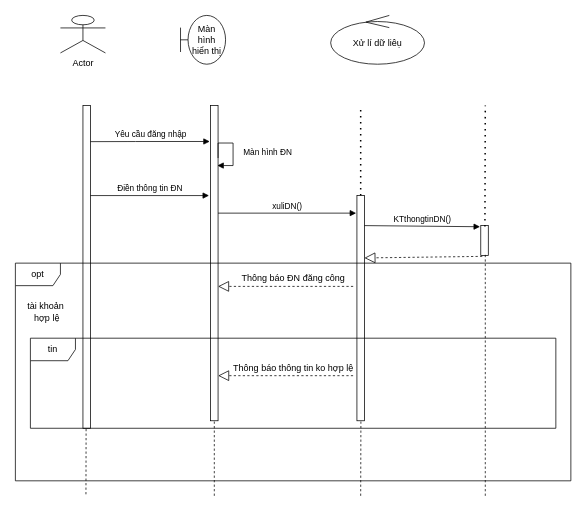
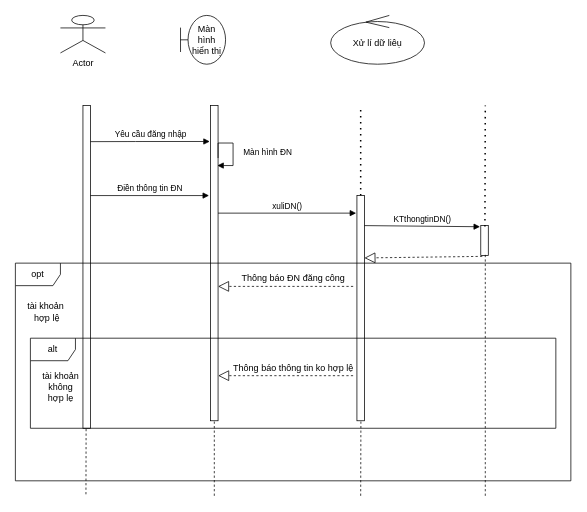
  <mxCell id="0" />
  <mxCell id="1" parent="0" />
  <mxCell id="2" value="Actor" style="shape=umlActor;verticalLabelPosition=bottom;verticalAlign=top;html=1;" vertex="1" parent="1"><mxGeometry x="80" y="20" width="60" height="50" as="geometry" /></mxCell>
  <mxCell id="3" value="Màn hình&lt;br&gt;hiển thị" style="shape=umlBoundary;whiteSpace=wrap;html=1;" vertex="1" parent="1"><mxGeometry x="240" y="20" width="60" height="65" as="geometry" /></mxCell>
  <mxCell id="4" value="Xử lí dữ liêụ" style="ellipse;shape=umlControl;whiteSpace=wrap;html=1;" vertex="1" parent="1"><mxGeometry x="440" y="20" width="125" height="65" as="geometry" /></mxCell>
  <mxCell id="5" value="" style="html=1;points=[];perimeter=orthogonalPerimeter;" vertex="1" parent="1"><mxGeometry x="110" y="140" width="10" height="430" as="geometry" /></mxCell>
  <mxCell id="6" value="Yêu cầu đăng nhập" style="html=1;verticalAlign=bottom;endArrow=block;exitX=1;exitY=0.112;exitDx=0;exitDy=0;exitPerimeter=0;entryX=-0.1;entryY=0.137;entryDx=0;entryDy=0;entryPerimeter=0;" edge="1" parent="1" source="5"><mxGeometry width="80" relative="1" as="geometry"><mxPoint x="320" y="250" as="sourcePoint" /><mxPoint x="279" y="187.95" as="targetPoint" /><Array as="points"><mxPoint x="180" y="188" /></Array></mxGeometry></mxCell>
  <mxCell id="7" value="" style="html=1;points=[];perimeter=orthogonalPerimeter;" vertex="1" parent="1"><mxGeometry x="280" y="140" width="10" height="420" as="geometry" /></mxCell>
  <mxCell id="8" value="Màn hình ĐN" style="edgeStyle=orthogonalEdgeStyle;html=1;align=left;spacingLeft=2;endArrow=block;rounded=0;" edge="1" parent="1"><mxGeometry x="0.175" y="10" relative="1" as="geometry"><mxPoint x="290" y="210" as="sourcePoint" /><Array as="points"><mxPoint x="290" y="190" /><mxPoint x="310" y="190" /><mxPoint x="310" y="220" /><mxPoint x="289" y="220" /></Array><mxPoint x="289" y="220" as="targetPoint" /><mxPoint as="offset" /></mxGeometry></mxCell>
  <mxCell id="9" value="Điền thông tin ĐN" style="html=1;verticalAlign=bottom;endArrow=block;" edge="1" parent="1"><mxGeometry width="80" relative="1" as="geometry"><mxPoint x="120" y="260" as="sourcePoint" /><mxPoint x="278" y="260" as="targetPoint" /></mxGeometry></mxCell>
  <mxCell id="10" value="" style="endArrow=none;dashed=1;html=1;dashPattern=1 3;strokeWidth=2;" edge="1" parent="1"><mxGeometry width="50" height="50" relative="1" as="geometry"><mxPoint x="480" y="260" as="sourcePoint" /><mxPoint x="480" y="140" as="targetPoint" /></mxGeometry></mxCell>
  <mxCell id="11" value="" style="html=1;points=[];perimeter=orthogonalPerimeter;" vertex="1" parent="1"><mxGeometry x="475" y="260" width="10" height="300" as="geometry" /></mxCell>
  <mxCell id="12" value="xuliDN()" style="html=1;verticalAlign=bottom;endArrow=block;entryX=-0.1;entryY=0.078;entryDx=0;entryDy=0;entryPerimeter=0;" edge="1" parent="1" source="7" target="11"><mxGeometry width="80" relative="1" as="geometry"><mxPoint x="320" y="250" as="sourcePoint" /><mxPoint x="470" y="279" as="targetPoint" /></mxGeometry></mxCell>
  <mxCell id="13" value="" style="html=1;points=[];perimeter=orthogonalPerimeter;" vertex="1" parent="1"><mxGeometry x="640" y="300" width="10" height="40" as="geometry" /></mxCell>
  <mxCell id="14" value="KTthongtinDN()" style="html=1;verticalAlign=bottom;endArrow=block;entryX=-0.1;entryY=0.038;entryDx=0;entryDy=0;entryPerimeter=0;" edge="1" parent="1" target="13"><mxGeometry width="80" relative="1" as="geometry"><mxPoint x="485" y="300" as="sourcePoint" /><mxPoint x="565" y="300" as="targetPoint" /></mxGeometry></mxCell>
  <mxCell id="15" value="opt" style="shape=umlFrame;whiteSpace=wrap;html=1;" vertex="1" parent="1"><mxGeometry x="20" y="350" width="740" height="290" as="geometry" /></mxCell>
  <mxCell id="16" value="" style="endArrow=block;dashed=1;endFill=0;endSize=12;html=1;exitX=0.2;exitY=1.025;exitDx=0;exitDy=0;exitPerimeter=0;entryX=1;entryY=0.277;entryDx=0;entryDy=0;entryPerimeter=0;" edge="1" parent="1" source="13" target="11"><mxGeometry width="160" relative="1" as="geometry"><mxPoint x="490" y="339.5" as="sourcePoint" /><mxPoint x="490" y="340" as="targetPoint" /></mxGeometry></mxCell>
  <mxCell id="17" value="tài khoản&lt;br&gt;&amp;nbsp;hợp lệ" style="text;html=1;align=center;verticalAlign=middle;resizable=0;points=[];autosize=1;" vertex="1" parent="1"><mxGeometry x="30" y="400" width="60" height="30" as="geometry" /></mxCell>
  <mxCell id="18" value="" style="endArrow=block;dashed=1;endFill=0;endSize=12;html=1;" edge="1" parent="1"><mxGeometry width="160" relative="1" as="geometry"><mxPoint x="470" y="381" as="sourcePoint" /><mxPoint x="290" y="381" as="targetPoint" /></mxGeometry></mxCell>
  <mxCell id="19" value="Thông báo ĐN đăng công" style="text;html=1;align=center;verticalAlign=middle;resizable=0;points=[];autosize=1;" vertex="1" parent="1"><mxGeometry x="310" y="360" width="160" height="20" as="geometry" /></mxCell>
  <mxCell id="20" value="" style="endArrow=block;dashed=1;endFill=0;endSize=12;html=1;exitX=0.608;exitY=0.517;exitDx=0;exitDy=0;exitPerimeter=0;entryX=0.365;entryY=0.517;entryDx=0;entryDy=0;entryPerimeter=0;" edge="1" parent="1" source="15" target="15"><mxGeometry width="160" relative="1" as="geometry"><mxPoint x="250" y="450" as="sourcePoint" /><mxPoint x="410" y="450" as="targetPoint" /></mxGeometry></mxCell>
  <mxCell id="21" value="Thông báo thông tin ko hợp lệ" style="text;html=1;align=center;verticalAlign=middle;resizable=0;points=[];autosize=1;" vertex="1" parent="1"><mxGeometry x="300" y="480" width="180" height="20" as="geometry" /></mxCell>
- <mxCell id="22" value="tin" style="shape=umlFrame;whiteSpace=wrap;html=1;" vertex="1" parent="1"><mxGeometry x="40" y="450" width="700" height="120" as="geometry" /></mxCell>
+ <mxCell id="22" value="alt" style="shape=umlFrame;whiteSpace=wrap;html=1;" vertex="1" parent="1"><mxGeometry x="40" y="450" width="700" height="120" as="geometry" /></mxCell>
+ <mxCell id="23" value="tài khoản&lt;br&gt;không&lt;br&gt;hợp lẹ" style="text;html=1;align=center;verticalAlign=middle;resizable=0;points=[];autosize=1;" vertex="1" parent="1"><mxGeometry x="50" y="490" width="60" height="50" as="geometry" /></mxCell>
  <mxCell id="24" value="" style="endArrow=none;dashed=1;html=1;dashPattern=1 3;strokeWidth=2;exitX=0.553;exitY=0.029;exitDx=0;exitDy=0;exitPerimeter=0;" edge="1" parent="1" source="13"><mxGeometry width="50" height="50" relative="1" as="geometry"><mxPoint x="640" y="290" as="sourcePoint" /><mxPoint x="646" y="140" as="targetPoint" /></mxGeometry></mxCell>
  <mxCell id="25" value="" style="endArrow=none;dashed=1;html=1;" edge="1" parent="1"><mxGeometry width="50" height="50" relative="1" as="geometry"><mxPoint x="646" y="660" as="sourcePoint" /><mxPoint x="646" y="339" as="targetPoint" /><Array as="points" /></mxGeometry></mxCell>
  <mxCell id="26" value="" style="endArrow=none;dashed=1;html=1;exitX=0.106;exitY=1.008;exitDx=0;exitDy=0;exitPerimeter=0;" edge="1" parent="1" source="22"><mxGeometry width="50" height="50" relative="1" as="geometry"><mxPoint x="230" y="450" as="sourcePoint" /><mxPoint x="114" y="660" as="targetPoint" /></mxGeometry></mxCell>
  <mxCell id="27" value="" style="endArrow=none;dashed=1;html=1;" edge="1" parent="1"><mxGeometry width="50" height="50" relative="1" as="geometry"><mxPoint x="285" y="660" as="sourcePoint" /><mxPoint x="285" y="560" as="targetPoint" /></mxGeometry></mxCell>
  <mxCell id="28" value="" style="endArrow=none;dashed=1;html=1;entryX=0.629;entryY=0.917;entryDx=0;entryDy=0;entryPerimeter=0;" edge="1" parent="1" target="22"><mxGeometry width="50" height="50" relative="1" as="geometry"><mxPoint x="480" y="660" as="sourcePoint" /><mxPoint x="330" y="460" as="targetPoint" /></mxGeometry></mxCell>
